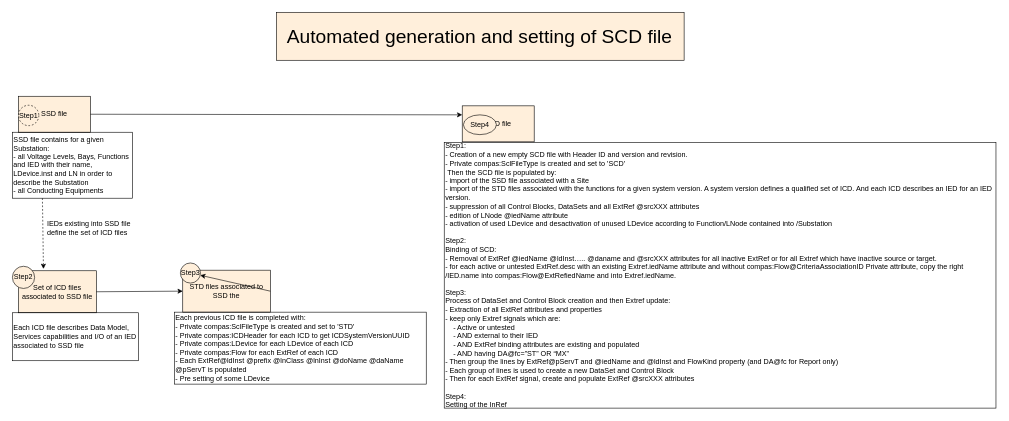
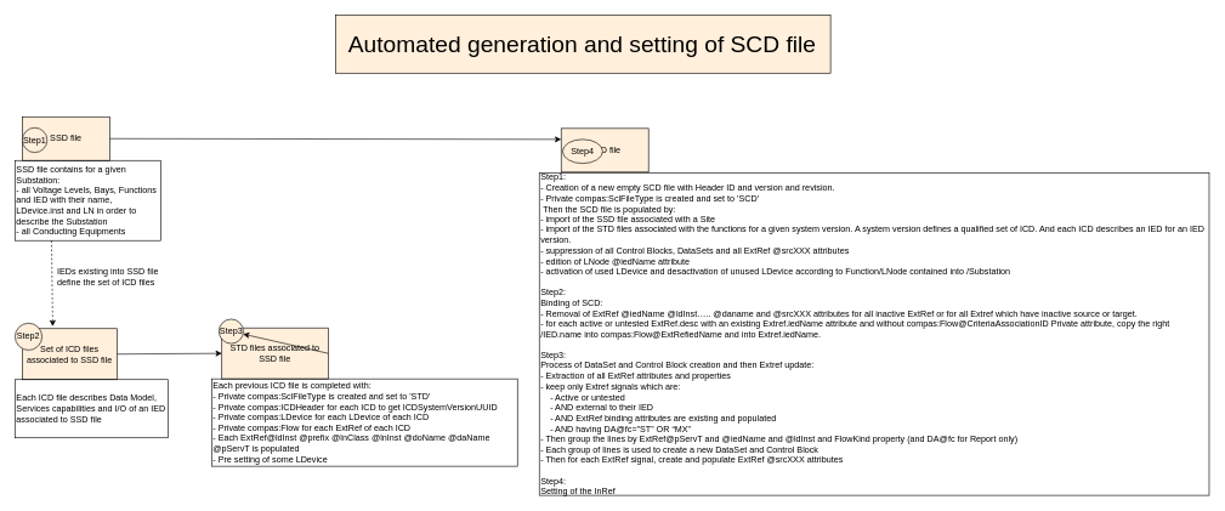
  <mxCell id="0" />
  <mxCell id="1" parent="0" />
  <mxCell id="2" value="SSD file" style="rounded=0;whiteSpace=wrap;html=1;fillColor=#ffefdb;" parent="1" vertex="1"><mxGeometry x="30" y="160" width="120" height="60" as="geometry" /></mxCell>
- <mxCell id="3" value="STD files associated to SSD the" style="rounded=0;whiteSpace=wrap;html=1;fillColor=#ffefdb;" parent="1" vertex="1"><mxGeometry x="304" y="450" width="146" height="70" as="geometry" /></mxCell>
+ <mxCell id="3" value="STD files associated to SSD file" style="rounded=0;whiteSpace=wrap;html=1;fillColor=#ffefdb;" parent="1" vertex="1"><mxGeometry x="304" y="450" width="146" height="70" as="geometry" /></mxCell>
  <mxCell id="4" value="Set of ICD files associated to SSD file" style="rounded=0;whiteSpace=wrap;html=1;fillColor=#ffefdb;" parent="1" vertex="1"><mxGeometry x="30" y="451" width="130" height="70" as="geometry" /></mxCell>
  <mxCell id="5" value="" style="endArrow=classic;html=1;entryX=0;entryY=0.5;entryDx=0;entryDy=0;exitX=1;exitY=0.5;exitDx=0;exitDy=0;" parent="1" source="4" target="3" edge="1"><mxGeometry width="50" height="50" relative="1" as="geometry"><mxPoint x="130" y="510" as="sourcePoint" /><mxPoint x="180" y="460" as="targetPoint" /></mxGeometry></mxCell>
  <mxCell id="6" value="SCD file" style="rounded=0;whiteSpace=wrap;html=1;fillColor=#ffefdb;" parent="1" vertex="1"><mxGeometry x="770" y="176" width="120" height="60" as="geometry" /></mxCell>
  <mxCell id="7" value="" style="endArrow=classic;html=1;exitX=1;exitY=0.5;exitDx=0;exitDy=0;" parent="1" source="3" target="16" edge="1"><mxGeometry width="50" height="50" relative="1" as="geometry"><mxPoint x="300" y="360" as="sourcePoint" /><mxPoint x="350" y="310" as="targetPoint" /></mxGeometry></mxCell>
  <mxCell id="8" value="" style="endArrow=classic;html=1;exitX=1;exitY=0.5;exitDx=0;exitDy=0;entryX=0;entryY=0.25;entryDx=0;entryDy=0;" parent="1" source="2" target="6" edge="1"><mxGeometry width="50" height="50" relative="1" as="geometry"><mxPoint x="300" y="360" as="sourcePoint" /><mxPoint x="520" y="260" as="targetPoint" /></mxGeometry></mxCell>
  <mxCell id="9" value="SSD file contains for a given Substation:&lt;br&gt;- all Voltage Levels, Bays, Functions and IED with their name, LDevice.inst and LN in order to describe the Substation&lt;br&gt;- all Conducting Equipments" style="text;html=1;fillColor=none;align=left;verticalAlign=middle;whiteSpace=wrap;rounded=0;strokeColor=#000000;" parent="1" vertex="1"><mxGeometry x="20" y="220" width="200" height="110" as="geometry" /></mxCell>
  <mxCell id="10" value="Each ICD file describes Data Model, Services capabilities and I/O of an IED associated to SSD file" style="text;html=1;fillColor=none;align=left;verticalAlign=middle;whiteSpace=wrap;rounded=0;strokeColor=#000000;" parent="1" vertex="1"><mxGeometry x="20" y="521" width="210" height="80" as="geometry" /></mxCell>
  <mxCell id="11" value="Each previous ICD file is completed with:&lt;br&gt;- Private compas:SclFileType is created and set to 'STD'&lt;br&gt;- Private compas:ICDHeader for each ICD to get ICDSystemVersionUUID&lt;br&gt;- Private compas:LDevice for each LDevice of each ICD&lt;br&gt;- Private compas:Flow for each ExtRef of each ICD&lt;br&gt;- Each ExtRef@ldInst @prefix @lnClass @lnInst @doName @daName @pServT is populated&lt;br&gt;- Pre setting of some LDevice" style="text;html=1;fillColor=none;align=left;verticalAlign=middle;whiteSpace=wrap;rounded=0;strokeColor=#000000;" parent="1" vertex="1"><mxGeometry x="290" y="520" width="420" height="120" as="geometry" /></mxCell>
  <mxCell id="12" value="&lt;div&gt;Step1:&lt;/div&gt;&lt;div&gt;- Creation of a new empty SCD file with Header ID and version and revision.&amp;nbsp;&lt;/div&gt;- Private compas:SclFileType is created and set to 'SCD'&lt;div&gt;&amp;nbsp;Then the SCD file is populated by:&lt;/div&gt;&lt;div&gt;- import of the SSD file associated with a Site&lt;/div&gt;&lt;div&gt;- import of the STD files associated with the functions for a given system version. A system version defines a qualified set of ICD. And each ICD describes an IED for an IED version.&lt;/div&gt;&lt;div&gt;- suppression of all Control Blocks, DataSets and all ExtRef @srcXXX attributes&lt;/div&gt;&lt;div&gt;- edition of LNode @iedName attribute&lt;/div&gt;&lt;div&gt;- activation of used LDevice and desactivation of unused LDevice according to Function/LNode contained into /Substation&lt;/div&gt;&lt;div&gt;&lt;br&gt;&lt;/div&gt;&lt;div&gt;Step2:&lt;/div&gt;&lt;div&gt;Binding of SCD:&lt;/div&gt;&lt;div&gt;- Removal of ExtRef @iedName @ldInst….. @daname and @srcXXX attributes for all inactive ExtRef or for all Extref which have inactive source or target.&lt;/div&gt;&lt;div&gt;- for each active or untested ExtRef.desc with an existing Extref.iedName attribute and without compas:Flow@CriteriaAssociationID Private attribute, copy the right /IED.name into compas:Flow@ExtRefiedName and into Extref.iedName.&lt;/div&gt;&lt;div&gt;&lt;br&gt;&lt;/div&gt;&lt;div&gt;Step3:&lt;/div&gt;&lt;div&gt;Process of DataSet and Control Block creation and then Extref update:&lt;/div&gt;&lt;div&gt;- Extraction of all ExtRef attributes and properties&lt;/div&gt;&lt;div&gt;- keep only Extref signals which are:&lt;/div&gt;&lt;div&gt;&lt;span&gt;&lt;/span&gt;&amp;nbsp; &amp;nbsp; - Active or untested&lt;/div&gt;&lt;div&gt;&lt;span&gt;&lt;/span&gt;&amp;nbsp; &amp;nbsp; - AND external to their IED&lt;/div&gt;&lt;div&gt;&lt;span&gt;&lt;/span&gt;&amp;nbsp; &amp;nbsp; - AND ExtRef binding attributes are existing and populated&lt;/div&gt;&lt;div&gt;&lt;span&gt;&lt;/span&gt;&amp;nbsp; &amp;nbsp; - AND having DA@fc=”ST” OR “MX”&lt;/div&gt;&lt;div&gt;- Then group the lines by ExtRef@pServT and @iedName and @ldInst and FlowKind property (and DA@fc for Report only)&lt;/div&gt;&lt;div&gt;- Each group of lines is used to create a new DataSet and Control Block&lt;/div&gt;&lt;div&gt;- Then for each ExtRef signal, create and populate ExtRef @srcXXX attributes&lt;/div&gt;&lt;div&gt;&lt;br&gt;&lt;/div&gt;&lt;div&gt;Step4:&lt;br&gt;&lt;/div&gt;&lt;div&gt;Setting of the InRef&lt;/div&gt;" style="text;html=1;fillColor=none;align=left;verticalAlign=middle;whiteSpace=wrap;rounded=0;strokeColor=#000000;" parent="1" vertex="1"><mxGeometry x="740" y="237" width="920" height="443" as="geometry" /></mxCell>
  <mxCell id="13" value="&lt;font style=&quot;font-size: 32px&quot;&gt;&amp;nbsp; Automated generation and setting of SCD file&lt;/font&gt;" style="text;html=1;align=left;verticalAlign=middle;whiteSpace=wrap;rounded=0;strokeColor=#000000;fillColor=#FFEFDB;" parent="1" vertex="1"><mxGeometry x="460" y="20" width="680" height="80" as="geometry" /></mxCell>
- <mxCell id="14" value="Step1" style="ellipse;whiteSpace=wrap;html=1;aspect=fixed;strokeColor=#000000;fillColor=#FFEFDB;dashed=1;" parent="1" vertex="1"><mxGeometry x="30" y="175" width="34" height="34" as="geometry" /></mxCell>
+ <mxCell id="14" value="Step1" style="ellipse;whiteSpace=wrap;html=1;aspect=fixed;strokeColor=#000000;fillColor=#FFEFDB;" parent="1" vertex="1"><mxGeometry x="30" y="175" width="34" height="34" as="geometry" /></mxCell>
  <mxCell id="15" value="Step2" style="ellipse;whiteSpace=wrap;html=1;aspect=fixed;strokeColor=#000000;fillColor=#FFEFDB;" parent="1" vertex="1"><mxGeometry x="20" y="443.5" width="37" height="37" as="geometry" /></mxCell>
  <mxCell id="16" value="Step3" style="ellipse;whiteSpace=wrap;html=1;aspect=fixed;strokeColor=#000000;fillColor=#FFEFDB;" parent="1" vertex="1"><mxGeometry x="300" y="438" width="33.5" height="33.5" as="geometry" /></mxCell>
  <mxCell id="17" value="Step4" style="ellipse;whiteSpace=wrap;html=1;aspect=fixed;strokeColor=#000000;fillColor=#FFEFDB;" parent="1" vertex="1"><mxGeometry x="772" y="191" width="55" height="33" as="geometry" /></mxCell>
  <mxCell id="18" value="" style="endArrow=classic;html=1;exitX=0.25;exitY=1;exitDx=0;exitDy=0;entryX=0.321;entryY=-0.045;entryDx=0;entryDy=0;entryPerimeter=0;dashed=1;" parent="1" source="9" target="4" edge="1"><mxGeometry width="50" height="50" relative="1" as="geometry"><mxPoint x="480" y="350" as="sourcePoint" /><mxPoint x="530" y="300" as="targetPoint" /></mxGeometry></mxCell>
  <mxCell id="19" value="IEDs existing into SSD file define the set of ICD files" style="text;html=1;fillColor=none;align=left;verticalAlign=middle;whiteSpace=wrap;rounded=0;" parent="1" vertex="1"><mxGeometry x="76" y="360" width="154" height="40" as="geometry" /></mxCell>
